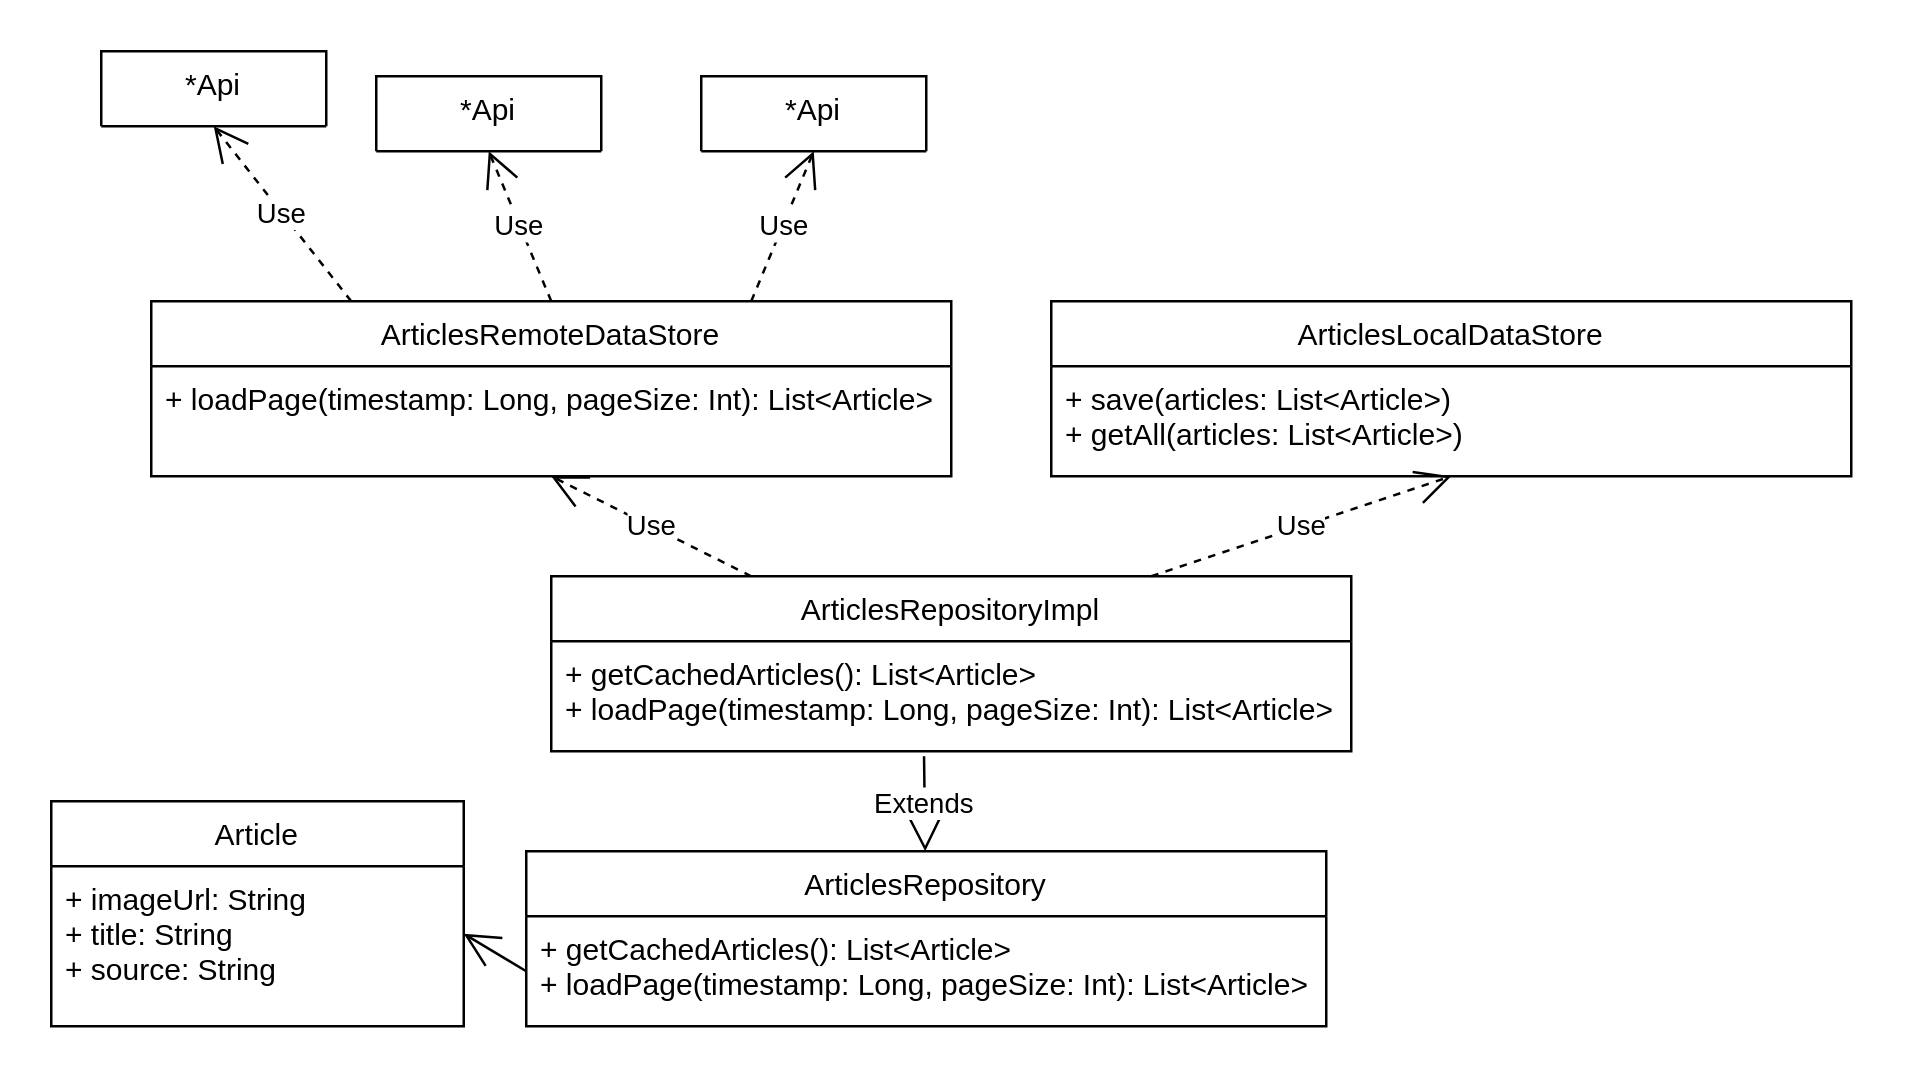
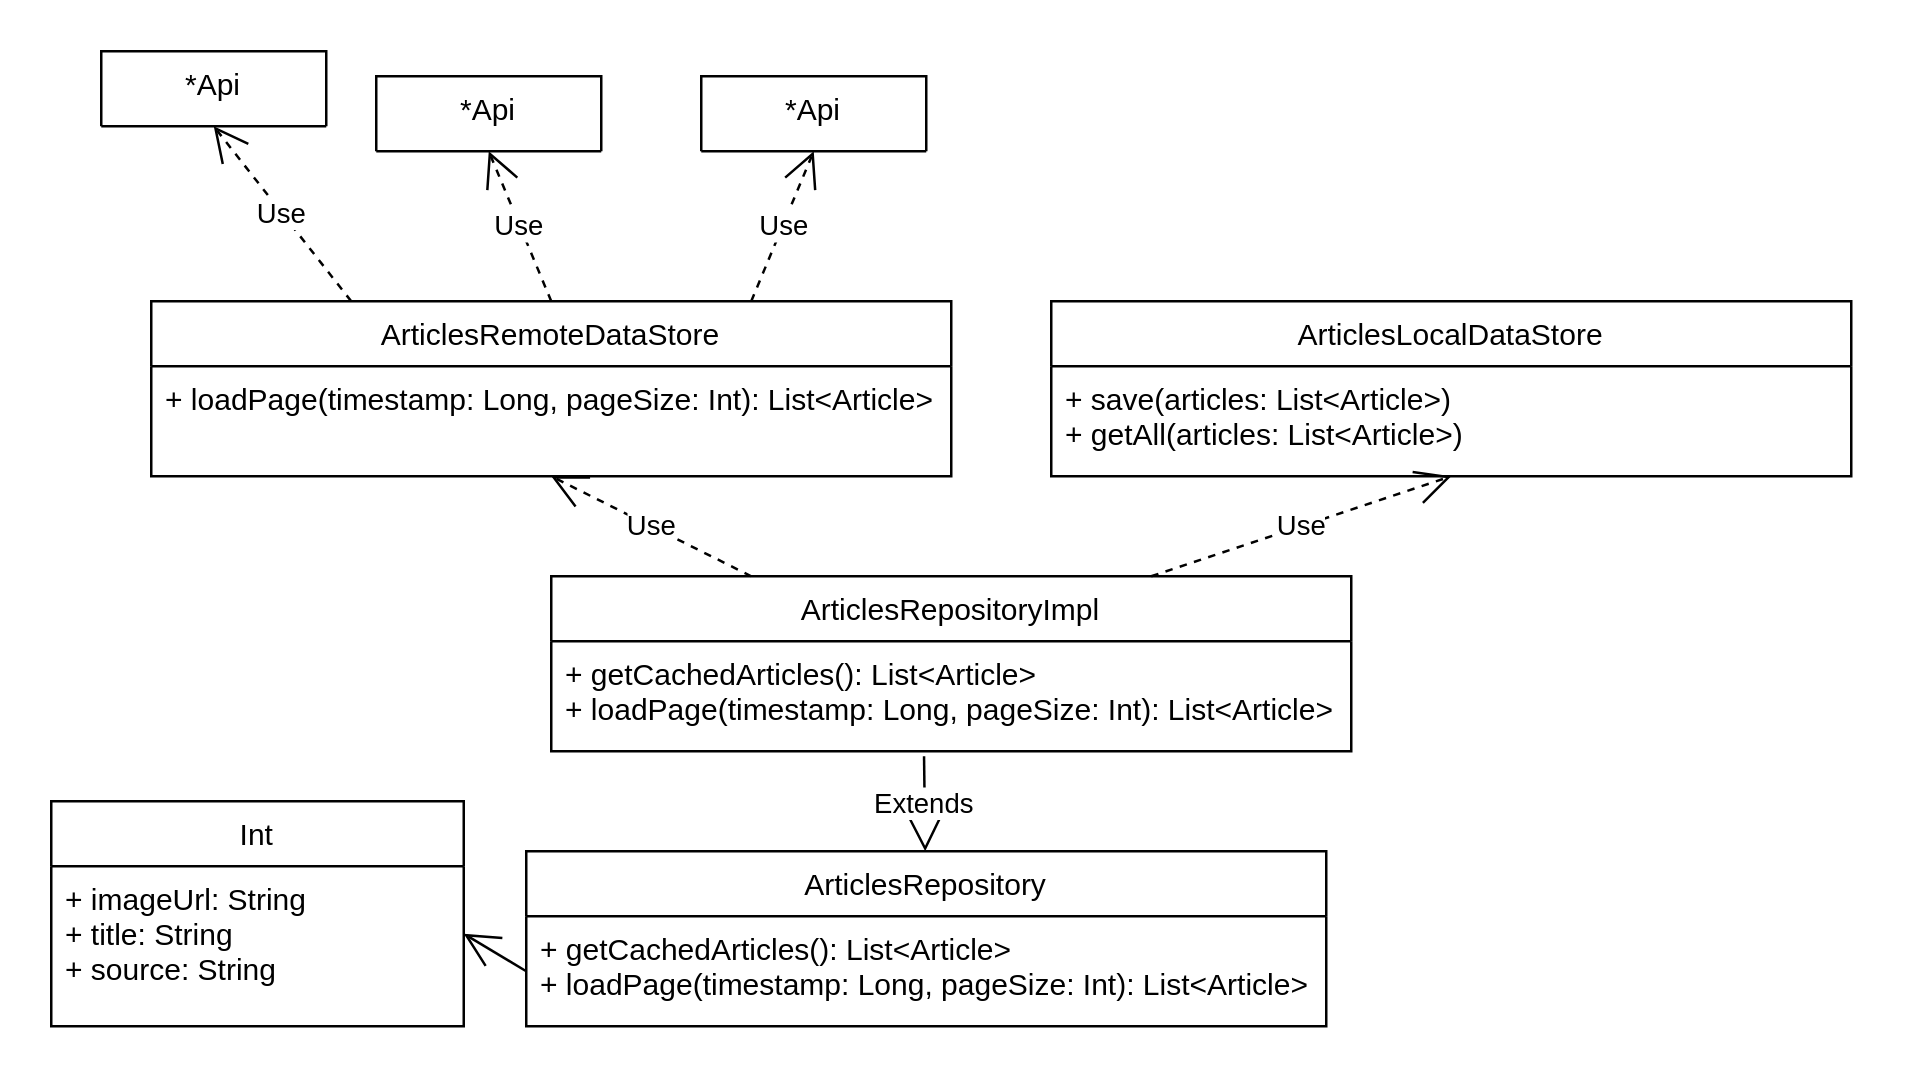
  <mxCell id="0" />
  <mxCell id="1" parent="0" />
  <mxCell id="2" value="ArticlesRepository" style="swimlane;fontStyle=0;align=center;verticalAlign=top;childLayout=stackLayout;horizontal=1;startSize=26;horizontalStack=0;resizeParent=1;resizeLast=0;collapsible=1;marginBottom=0;rounded=0;shadow=0;strokeWidth=1;" parent="1" vertex="1"><mxGeometry x="210" y="340" width="320" height="70" as="geometry"><mxRectangle x="230" y="140" width="160" height="26" as="alternateBounds" /></mxGeometry></mxCell>
  <mxCell id="3" value="+ getCachedArticles(): List&lt;Article&gt;&#10;+ loadPage(timestamp: Long, pageSize: Int): List&lt;Article&gt;" style="text;align=left;verticalAlign=top;spacingLeft=4;spacingRight=4;overflow=hidden;rotatable=0;points=[[0,0.5],[1,0.5]];portConstraint=eastwest;" parent="2" vertex="1"><mxGeometry y="26" width="320" height="44" as="geometry" /></mxCell>
  <mxCell id="4" value="ArticlesRepositoryImpl&#10;" style="swimlane;fontStyle=0;align=center;verticalAlign=top;childLayout=stackLayout;horizontal=1;startSize=26;horizontalStack=0;resizeParent=1;resizeLast=0;collapsible=1;marginBottom=0;rounded=0;shadow=0;strokeWidth=1;" parent="1" vertex="1"><mxGeometry x="220" y="230" width="320" height="70" as="geometry"><mxRectangle x="230" y="140" width="160" height="26" as="alternateBounds" /></mxGeometry></mxCell>
  <mxCell id="5" value="+ getCachedArticles(): List&lt;Article&gt;&#10;+ loadPage(timestamp: Long, pageSize: Int): List&lt;Article&gt;" style="text;align=left;verticalAlign=top;spacingLeft=4;spacingRight=4;overflow=hidden;rotatable=0;points=[[0,0.5],[1,0.5]];portConstraint=eastwest;" parent="4" vertex="1"><mxGeometry y="26" width="320" height="44" as="geometry" /></mxCell>
  <mxCell id="6" value="ArticlesRemoteDataStore&#10;" style="swimlane;fontStyle=0;align=center;verticalAlign=top;childLayout=stackLayout;horizontal=1;startSize=26;horizontalStack=0;resizeParent=1;resizeLast=0;collapsible=1;marginBottom=0;rounded=0;shadow=0;strokeWidth=1;" parent="1" vertex="1"><mxGeometry x="60" y="120" width="320" height="70" as="geometry"><mxRectangle x="230" y="140" width="160" height="26" as="alternateBounds" /></mxGeometry></mxCell>
  <mxCell id="7" value="+ loadPage(timestamp: Long, pageSize: Int): List&lt;Article&gt;" style="text;align=left;verticalAlign=top;spacingLeft=4;spacingRight=4;overflow=hidden;rotatable=0;points=[[0,0.5],[1,0.5]];portConstraint=eastwest;" parent="6" vertex="1"><mxGeometry y="26" width="320" height="34" as="geometry" /></mxCell>
  <mxCell id="8" value="ArticlesLocalDataStore&#10;" style="swimlane;fontStyle=0;align=center;verticalAlign=top;childLayout=stackLayout;horizontal=1;startSize=26;horizontalStack=0;resizeParent=1;resizeLast=0;collapsible=1;marginBottom=0;rounded=0;shadow=0;strokeWidth=1;" parent="1" vertex="1"><mxGeometry x="420" y="120" width="320" height="70" as="geometry"><mxRectangle x="230" y="140" width="160" height="26" as="alternateBounds" /></mxGeometry></mxCell>
  <mxCell id="9" value="+ save(articles: List&lt;Article&gt;)&#10;+ getAll(articles: List&lt;Article&gt;)" style="text;align=left;verticalAlign=top;spacingLeft=4;spacingRight=4;overflow=hidden;rotatable=0;points=[[0,0.5],[1,0.5]];portConstraint=eastwest;" parent="8" vertex="1"><mxGeometry y="26" width="320" height="34" as="geometry" /></mxCell>
  <mxCell id="10" value="*Api" style="swimlane;fontStyle=0;align=center;verticalAlign=top;childLayout=stackLayout;horizontal=1;startSize=70;horizontalStack=0;resizeParent=1;resizeLast=0;collapsible=1;marginBottom=0;rounded=0;shadow=0;strokeWidth=1;" parent="1" vertex="1"><mxGeometry x="40" y="20" width="90" height="30" as="geometry"><mxRectangle x="230" y="140" width="160" height="26" as="alternateBounds" /></mxGeometry></mxCell>
  <mxCell id="11" value="*Api" style="swimlane;fontStyle=0;align=center;verticalAlign=top;childLayout=stackLayout;horizontal=1;startSize=70;horizontalStack=0;resizeParent=1;resizeLast=0;collapsible=1;marginBottom=0;rounded=0;shadow=0;strokeWidth=1;" parent="1" vertex="1"><mxGeometry x="150" y="30" width="90" height="30" as="geometry"><mxRectangle x="230" y="140" width="160" height="26" as="alternateBounds" /></mxGeometry></mxCell>
  <mxCell id="12" value="*Api" style="swimlane;fontStyle=0;align=center;verticalAlign=top;childLayout=stackLayout;horizontal=1;startSize=70;horizontalStack=0;resizeParent=1;resizeLast=0;collapsible=1;marginBottom=0;rounded=0;shadow=0;strokeWidth=1;" parent="1" vertex="1"><mxGeometry x="280" y="30" width="90" height="30" as="geometry"><mxRectangle x="230" y="140" width="160" height="26" as="alternateBounds" /></mxGeometry></mxCell>
- <mxCell id="13" value="Article" style="swimlane;fontStyle=0;align=center;verticalAlign=top;childLayout=stackLayout;horizontal=1;startSize=26;horizontalStack=0;resizeParent=1;resizeLast=0;collapsible=1;marginBottom=0;rounded=0;shadow=0;strokeWidth=1;" parent="1" vertex="1"><mxGeometry x="20" y="320" width="165" height="90" as="geometry"><mxRectangle x="230" y="140" width="160" height="26" as="alternateBounds" /></mxGeometry></mxCell>
+ <mxCell id="13" value="Int" style="swimlane;fontStyle=0;align=center;verticalAlign=top;childLayout=stackLayout;horizontal=1;startSize=26;horizontalStack=0;resizeParent=1;resizeLast=0;collapsible=1;marginBottom=0;rounded=0;shadow=0;strokeWidth=1;" parent="1" vertex="1"><mxGeometry x="20" y="320" width="165" height="90" as="geometry"><mxRectangle x="230" y="140" width="160" height="26" as="alternateBounds" /></mxGeometry></mxCell>
  <mxCell id="14" value="+ imageUrl: String&#10;+ title: String&#10;+ source: String " style="text;align=left;verticalAlign=top;spacingLeft=4;spacingRight=4;overflow=hidden;rotatable=0;points=[[0,0.5],[1,0.5]];portConstraint=eastwest;" parent="13" vertex="1"><mxGeometry y="26" width="165" height="54" as="geometry" /></mxCell>
  <mxCell id="15" value="Use" style="endArrow=open;endSize=12;dashed=1;html=1;rounded=0;exitX=0.25;exitY=0;exitDx=0;exitDy=0;entryX=0.5;entryY=1;entryDx=0;entryDy=0;" parent="1" source="6" target="10" edge="1"><mxGeometry width="160" relative="1" as="geometry"><mxPoint x="20.46" y="330" as="sourcePoint" /><mxPoint x="150" y="240" as="targetPoint" /></mxGeometry></mxCell>
  <mxCell id="16" value="Extends" style="endArrow=block;endSize=16;endFill=0;html=1;rounded=0;exitX=0.466;exitY=1.045;exitDx=0;exitDy=0;exitPerimeter=0;" parent="1" source="5" target="2" edge="1"><mxGeometry width="160" relative="1" as="geometry"><mxPoint x="370" y="290" as="sourcePoint" /><mxPoint x="360" y="280" as="targetPoint" /></mxGeometry></mxCell>
  <mxCell id="17" value="Use" style="endArrow=open;endSize=12;dashed=1;html=1;rounded=0;exitX=0.75;exitY=0;exitDx=0;exitDy=0;entryX=0.5;entryY=1;entryDx=0;entryDy=0;" parent="1" source="4" target="8" edge="1"><mxGeometry width="160" relative="1" as="geometry"><mxPoint x="430.46" y="180" as="sourcePoint" /><mxPoint x="560" y="90" as="targetPoint" /></mxGeometry></mxCell>
  <mxCell id="18" value="Use" style="endArrow=open;endSize=12;dashed=1;html=1;rounded=0;exitX=0.25;exitY=0;exitDx=0;exitDy=0;entryX=0.5;entryY=1;entryDx=0;entryDy=0;" parent="1" source="4" target="6" edge="1"><mxGeometry width="160" relative="1" as="geometry"><mxPoint x="0.46" y="270" as="sourcePoint" /><mxPoint y="180" as="targetPoint" x="130" /></mxGeometry></mxCell>
  <mxCell id="19" value="Use" style="endArrow=open;endSize=12;dashed=1;html=1;rounded=0;exitX=0.5;exitY=0;exitDx=0;exitDy=0;entryX=0.5;entryY=1;entryDx=0;entryDy=0;" parent="1" source="6" target="11" edge="1"><mxGeometry width="160" relative="1" as="geometry"><mxPoint x="30.46" y="340" as="sourcePoint" /><mxPoint x="160" y="250" as="targetPoint" /></mxGeometry></mxCell>
  <mxCell id="20" value="Use" style="endArrow=open;endSize=12;dashed=1;html=1;rounded=0;exitX=0.75;exitY=0;exitDx=0;exitDy=0;entryX=0.5;entryY=1;entryDx=0;entryDy=0;" parent="1" source="6" target="12" edge="1"><mxGeometry width="160" relative="1" as="geometry"><mxPoint x="40.46" y="350" as="sourcePoint" /><mxPoint x="170" y="260" as="targetPoint" /></mxGeometry></mxCell>
  <mxCell id="21" value="" style="endArrow=open;endFill=1;endSize=12;html=1;rounded=0;exitX=0;exitY=0.5;exitDx=0;exitDy=0;entryX=1;entryY=0.5;entryDx=0;entryDy=0;" parent="1" source="3" target="14" edge="1"><mxGeometry width="160" relative="1" as="geometry"><mxPoint x="122.25" y="270" as="sourcePoint" /><mxPoint x="110" y="320" as="targetPoint" /></mxGeometry></mxCell>
